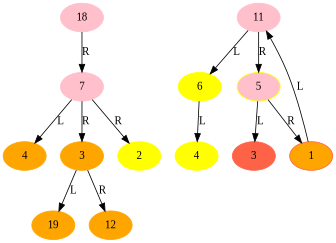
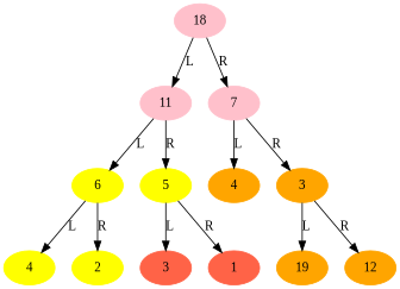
  digraph {
    fontname="Liberation Serif"
    node [color=yellow fontname="Liberation Serif" style=filled]
    edge [fontname="Liberation Serif"]
    n1 [color=pink label=18]
    n2 [color=pink label=11]
    n3 [color=pink label=7]
    n4 [label=6]
-   n5 [label=5 fillcolor=pink]
+   n5 [label=5]
    n6 [color=orange label=4]
    n7 [color=orange label=3]
    n8 [label=4]
    n9 [label=2]
    n10 [color=tomato label=3]
-   n11 [color=tomato label=1 fillcolor=orange]
+   n11 [color=tomato label=1]
    n12 [color=orange label=19]
    n13 [color=orange label=12]
-   n11 -> n2 [label=L]
+   n1 -> n2 [label=L]
    n1 -> n3 [label=R]
    n2 -> n4 [label=L]
    n2 -> n5 [label=R]
    n3 -> n6 [label=L]
    n3 -> n7 [label=R]
    n4 -> n8 [label=L]
-   n3 -> n9 [label=R]
+   n4 -> n9 [label=R]
    n5 -> n10 [label=L]
    n5 -> n11 [label=R]
    n7 -> n12 [label=L]
    n7 -> n13 [label=R]
  }
